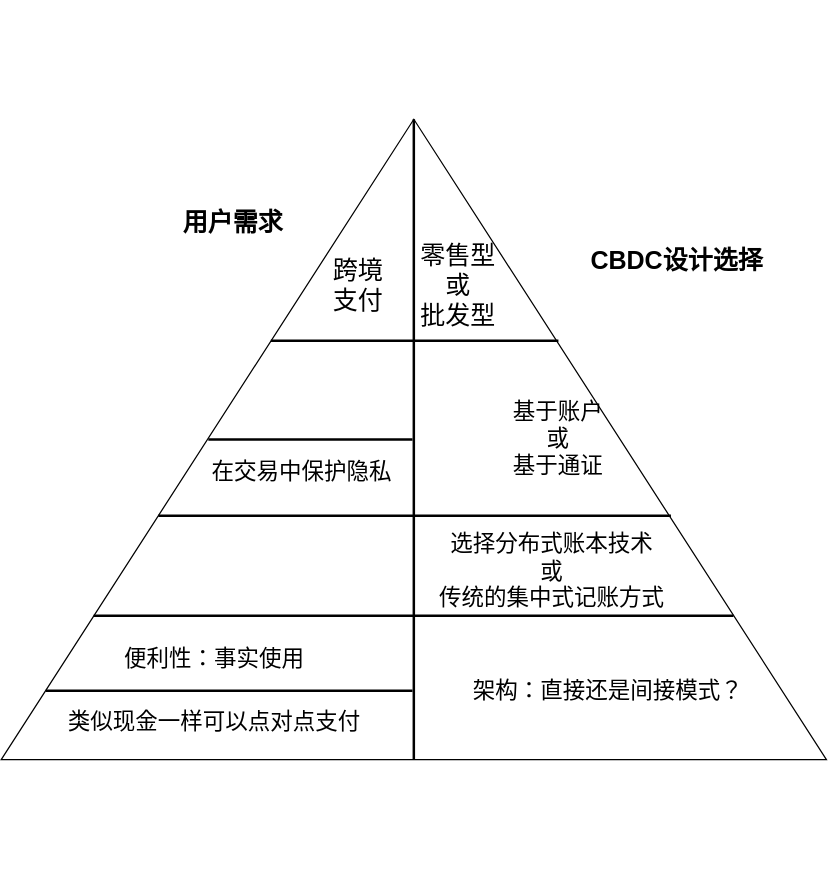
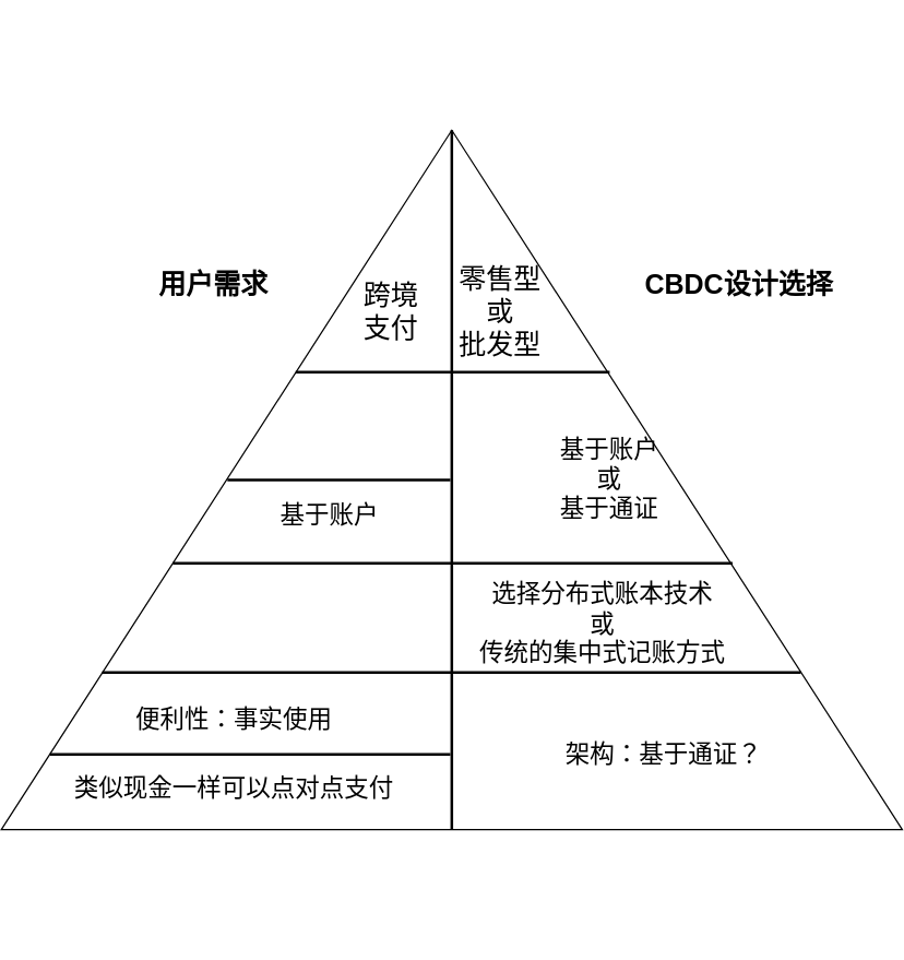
  <mxCell id="0" />
  <mxCell id="1" parent="0" />
  <mxCell id="2" value="" style="triangle;whiteSpace=wrap;html=1;rotation=-90;" vertex="1" parent="1"><mxGeometry x="68.3" y="20.95" width="512.11" height="660" as="geometry" /></mxCell>
  <mxCell id="3" value="" style="endArrow=none;html=1;entryX=1;entryY=0.5;entryDx=0;entryDy=0;exitX=0;exitY=0.5;exitDx=0;exitDy=0;strokeWidth=2;" edge="1" parent="1" source="2" target="2"><mxGeometry width="50" height="50" relative="1" as="geometry"><mxPoint x="320" y="597" as="sourcePoint" /><mxPoint x="320" y="257" as="targetPoint" /></mxGeometry></mxCell>
  <mxCell id="4" value="&lt;font style=&quot;font-size: 20px&quot;&gt;跨境支付&lt;/font&gt;" style="text;html=1;strokeColor=none;fillColor=none;align=center;verticalAlign=middle;whiteSpace=wrap;rounded=0;" vertex="1" parent="1"><mxGeometry x="250" y="197" width="60" height="60" as="geometry" /></mxCell>
  <mxCell id="5" value="&lt;font style=&quot;font-size: 20px&quot;&gt;零售型&lt;br&gt;或&lt;br&gt;批发型&lt;/font&gt;" style="text;html=1;strokeColor=none;fillColor=none;align=center;verticalAlign=middle;whiteSpace=wrap;rounded=0;" vertex="1" parent="1"><mxGeometry x="300" y="197" width="120" height="60" as="geometry" /></mxCell>
- <mxCell id="6" value="&lt;span style=&quot;font-size: 18px&quot;&gt;在交易中保护隐私&lt;/span&gt;" style="text;html=1;strokeColor=none;fillColor=none;align=center;verticalAlign=middle;whiteSpace=wrap;rounded=0;" vertex="1" parent="1"><mxGeometry x="160" y="347" width="150" height="60" as="geometry" /></mxCell>
+ <mxCell id="6" value="&lt;span style=&quot;font-size: 18px&quot;&gt;基于账户&lt;/span&gt;" style="text;html=1;strokeColor=none;fillColor=none;align=center;verticalAlign=middle;whiteSpace=wrap;rounded=0;" vertex="1" parent="1"><mxGeometry x="160" y="347" width="150" height="60" as="geometry" /></mxCell>
  <mxCell id="7" value="&lt;span style=&quot;font-size: 18px&quot;&gt;便利性：事实使用&lt;/span&gt;" style="text;html=1;strokeColor=none;fillColor=none;align=center;verticalAlign=middle;whiteSpace=wrap;rounded=0;" vertex="1" parent="1"><mxGeometry x="60" y="507" width="210" height="40" as="geometry" /></mxCell>
  <mxCell id="8" value="&lt;span style=&quot;font-size: 18px&quot;&gt;类似现金一样可以点对点支付&lt;/span&gt;" style="text;html=1;strokeColor=none;fillColor=none;align=center;verticalAlign=middle;whiteSpace=wrap;rounded=0;" vertex="1" parent="1"><mxGeometry x="20" y="557" width="290" height="40" as="geometry" /></mxCell>
  <mxCell id="9" value="&lt;span style=&quot;font-size: 18px&quot;&gt;基于账户&lt;br&gt;或&lt;br&gt;基于通证&lt;/span&gt;" style="text;html=1;strokeColor=none;fillColor=none;align=center;verticalAlign=middle;whiteSpace=wrap;rounded=0;" vertex="1" parent="1"><mxGeometry x="380" y="310.95" width="120" height="80" as="geometry" /></mxCell>
  <mxCell id="10" value="&lt;span style=&quot;font-size: 18px&quot;&gt;选择分布式账本技术&lt;br&gt;或&lt;br&gt;传统的集中式记账方式&lt;/span&gt;" style="text;html=1;strokeColor=none;fillColor=none;align=center;verticalAlign=middle;whiteSpace=wrap;rounded=0;" vertex="1" parent="1"><mxGeometry x="330" y="417" width="210" height="80" as="geometry" /></mxCell>
- <mxCell id="11" value="&lt;span style=&quot;font-size: 18px&quot;&gt;架构：直接还是间接模式？&lt;/span&gt;" style="text;html=1;strokeColor=none;fillColor=none;align=center;verticalAlign=middle;whiteSpace=wrap;rounded=0;" vertex="1" parent="1"><mxGeometry x="360" y="512" width="239.59" height="80" as="geometry" /></mxCell>
+ <mxCell id="11" value="&lt;span style=&quot;font-size: 18px&quot;&gt;架构：基于通证？&lt;/span&gt;" style="text;html=1;strokeColor=none;fillColor=none;align=center;verticalAlign=middle;whiteSpace=wrap;rounded=0;" vertex="1" parent="1"><mxGeometry x="360" y="512" width="239.59" height="80" as="geometry" /></mxCell>
  <mxCell id="12" value="" style="line;strokeWidth=2;html=1;" vertex="1" parent="1"><mxGeometry x="30" y="547" width="293.3" height="10" as="geometry" /></mxCell>
  <mxCell id="13" value="" style="line;strokeWidth=2;html=1;" vertex="1" parent="1"><mxGeometry x="68.3" y="487" width="511.7" height="10" as="geometry" /></mxCell>
  <mxCell id="14" value="" style="line;strokeWidth=2;html=1;" vertex="1" parent="1"><mxGeometry x="120" y="407" width="410" height="10" as="geometry" /></mxCell>
  <mxCell id="15" value="" style="line;strokeWidth=2;html=1;" vertex="1" parent="1"><mxGeometry x="160" y="345.95" width="163.3" height="10" as="geometry" /></mxCell>
  <mxCell id="16" value="" style="line;strokeWidth=2;html=1;" vertex="1" parent="1"><mxGeometry x="210" y="267" width="230" height="10" as="geometry" /></mxCell>
- <mxCell id="17" value="&lt;font style=&quot;font-size: 20px&quot;&gt;&lt;b&gt;用户需求&lt;/b&gt;&lt;/font&gt;" style="text;html=1;strokeColor=none;fillColor=none;align=center;verticalAlign=middle;whiteSpace=wrap;rounded=0;" vertex="1" parent="1"><mxGeometry x="120" y="147" width="120" height="60" as="geometry" /></mxCell>
+ <mxCell id="17" value="&lt;font style=&quot;font-size: 20px&quot;&gt;&lt;b&gt;用户需求&lt;/b&gt;&lt;/font&gt;" style="text;html=1;strokeColor=none;fillColor=none;align=center;verticalAlign=middle;whiteSpace=wrap;rounded=0;" vertex="1" parent="1"><mxGeometry x="90" y="177" width="120" height="60" as="geometry" /></mxCell>
  <mxCell id="18" value="&lt;font style=&quot;font-size: 20px&quot;&gt;&lt;b&gt;CBDC设计选择&lt;/b&gt;&lt;/font&gt;" style="text;html=1;strokeColor=none;fillColor=none;align=center;verticalAlign=middle;whiteSpace=wrap;rounded=0;" vertex="1" parent="1"><mxGeometry x="460" y="177" width="150" height="60" as="geometry" /></mxCell>
